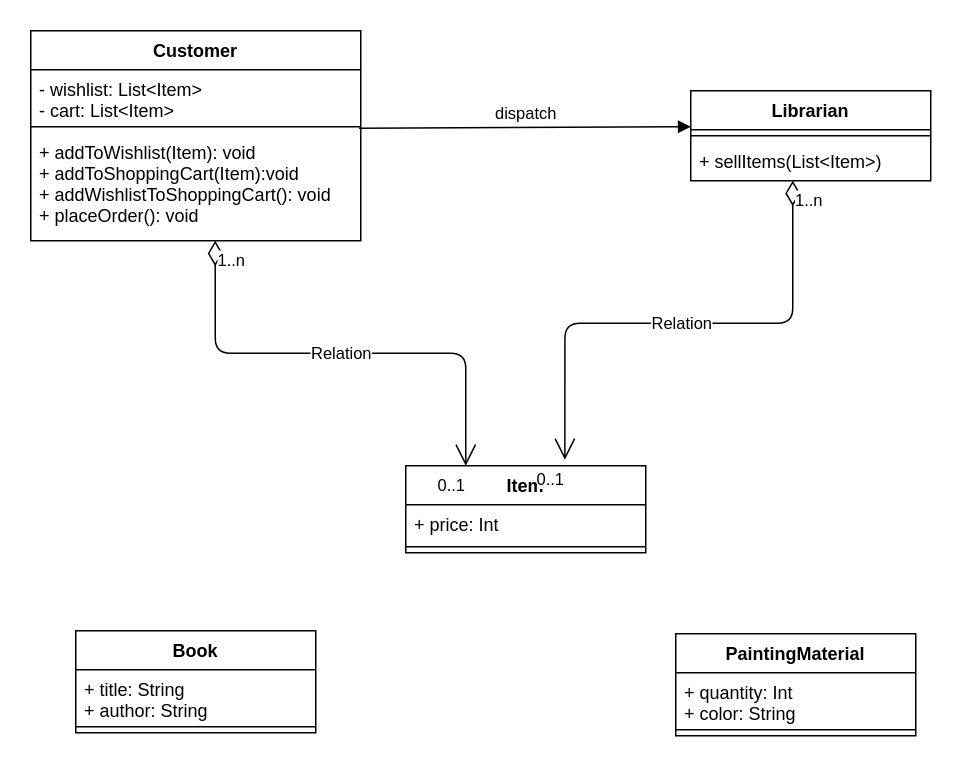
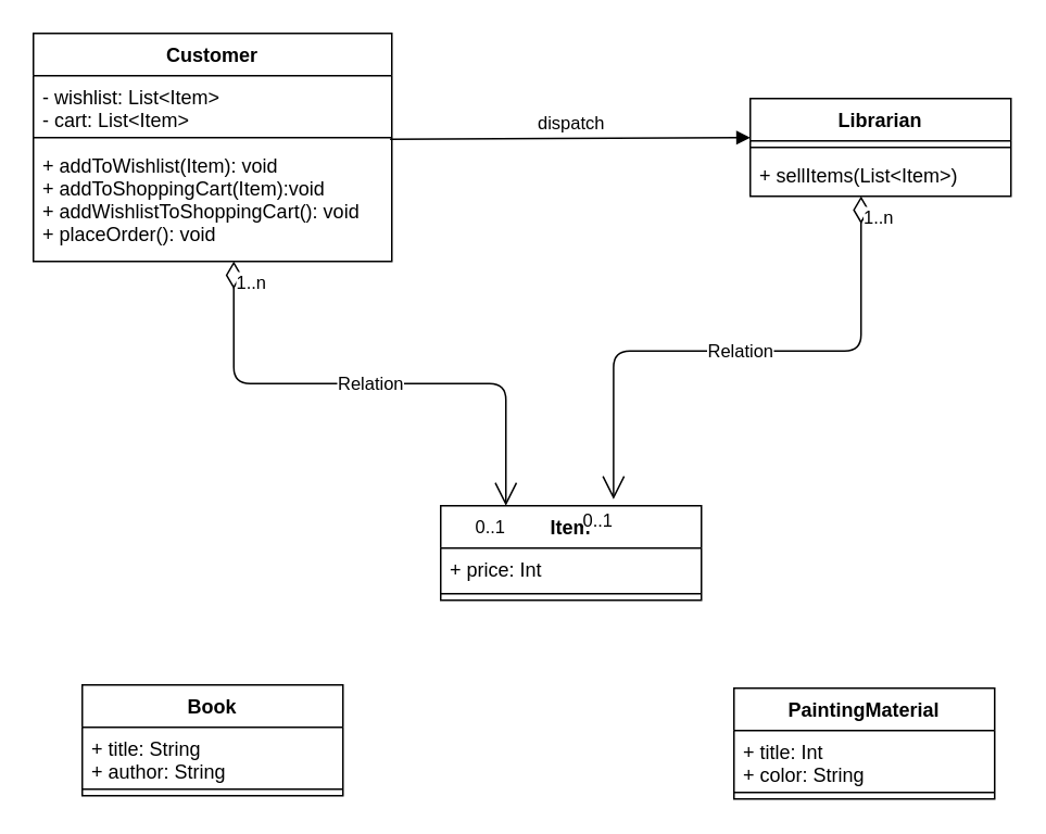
  <mxCell id="0" />
  <mxCell id="1" parent="0" />
  <mxCell id="2" value="Customer" style="swimlane;fontStyle=1;align=center;verticalAlign=top;childLayout=stackLayout;horizontal=1;startSize=26;horizontalStack=0;resizeParent=1;resizeParentMax=0;resizeLast=0;collapsible=1;marginBottom=0;" vertex="1" parent="1"><mxGeometry x="20" y="20" width="220" height="140" as="geometry" /></mxCell>
  <mxCell id="3" value="- wishlist: List&lt;Item&gt;&#10;- cart: List&lt;Item&gt;" style="text;strokeColor=none;fillColor=none;align=left;verticalAlign=top;spacingLeft=4;spacingRight=4;overflow=hidden;rotatable=0;points=[[0,0.5],[1,0.5]];portConstraint=eastwest;" vertex="1" parent="2"><mxGeometry y="26" width="220" height="34" as="geometry" /></mxCell>
  <mxCell id="4" value="" style="line;strokeWidth=1;fillColor=none;align=left;verticalAlign=middle;spacingTop=-1;spacingLeft=3;spacingRight=3;rotatable=0;labelPosition=right;points=[];portConstraint=eastwest;" vertex="1" parent="2"><mxGeometry y="60" width="220" height="8" as="geometry" /></mxCell>
  <mxCell id="5" value="+ addToWishlist(Item): void&#10;+ addToShoppingCart(Item):void&#10;+ addWishlistToShoppingCart(): void&#10;+ placeOrder(): void" style="text;strokeColor=none;fillColor=none;align=left;verticalAlign=top;spacingLeft=4;spacingRight=4;overflow=hidden;rotatable=0;points=[[0,0.5],[1,0.5]];portConstraint=eastwest;" vertex="1" parent="2"><mxGeometry y="68" width="220" height="72" as="geometry" /></mxCell>
  <mxCell id="6" value="Librarian" style="swimlane;fontStyle=1;align=center;verticalAlign=top;childLayout=stackLayout;horizontal=1;startSize=26;horizontalStack=0;resizeParent=1;resizeParentMax=0;resizeLast=0;collapsible=1;marginBottom=0;" vertex="1" parent="1"><mxGeometry x="460" y="60" width="160" height="60" as="geometry" /></mxCell>
  <mxCell id="7" value="" style="line;strokeWidth=1;fillColor=none;align=left;verticalAlign=middle;spacingTop=-1;spacingLeft=3;spacingRight=3;rotatable=0;labelPosition=right;points=[];portConstraint=eastwest;" vertex="1" parent="6"><mxGeometry y="26" width="160" height="8" as="geometry" /></mxCell>
  <mxCell id="8" value="+ sellItems(List&lt;Item&gt;)" style="text;strokeColor=none;fillColor=none;align=left;verticalAlign=top;spacingLeft=4;spacingRight=4;overflow=hidden;rotatable=0;points=[[0,0.5],[1,0.5]];portConstraint=eastwest;" vertex="1" parent="6"><mxGeometry y="34" width="160" height="26" as="geometry" /></mxCell>
  <mxCell id="9" value="Item" style="swimlane;fontStyle=1;align=center;verticalAlign=top;childLayout=stackLayout;horizontal=1;startSize=26;horizontalStack=0;resizeParent=1;resizeParentMax=0;resizeLast=0;collapsible=1;marginBottom=0;" vertex="1" parent="1"><mxGeometry x="270" y="310" width="160" height="58" as="geometry" /></mxCell>
  <mxCell id="10" value="+ price: Int" style="text;strokeColor=none;fillColor=none;align=left;verticalAlign=top;spacingLeft=4;spacingRight=4;overflow=hidden;rotatable=0;points=[[0,0.5],[1,0.5]];portConstraint=eastwest;" vertex="1" parent="9"><mxGeometry y="26" width="160" height="24" as="geometry" /></mxCell>
  <mxCell id="11" value="" style="line;strokeWidth=1;fillColor=none;align=left;verticalAlign=middle;spacingTop=-1;spacingLeft=3;spacingRight=3;rotatable=0;labelPosition=right;points=[];portConstraint=eastwest;" vertex="1" parent="9"><mxGeometry y="50" width="160" height="8" as="geometry" /></mxCell>
  <mxCell id="12" value="Book" style="swimlane;fontStyle=1;align=center;verticalAlign=top;childLayout=stackLayout;horizontal=1;startSize=26;horizontalStack=0;resizeParent=1;resizeParentMax=0;resizeLast=0;collapsible=1;marginBottom=0;" vertex="1" parent="1"><mxGeometry x="50" y="420" width="160" height="68" as="geometry" /></mxCell>
  <mxCell id="13" value="+ title: String&#10;+ author: String" style="text;strokeColor=none;fillColor=none;align=left;verticalAlign=top;spacingLeft=4;spacingRight=4;overflow=hidden;rotatable=0;points=[[0,0.5],[1,0.5]];portConstraint=eastwest;" vertex="1" parent="12"><mxGeometry y="26" width="160" height="34" as="geometry" /></mxCell>
  <mxCell id="14" value="" style="line;strokeWidth=1;fillColor=none;align=left;verticalAlign=middle;spacingTop=-1;spacingLeft=3;spacingRight=3;rotatable=0;labelPosition=right;points=[];portConstraint=eastwest;" vertex="1" parent="12"><mxGeometry y="60" width="160" height="8" as="geometry" /></mxCell>
  <mxCell id="15" value="PaintingMaterial" style="swimlane;fontStyle=1;align=center;verticalAlign=top;childLayout=stackLayout;horizontal=1;startSize=26;horizontalStack=0;resizeParent=1;resizeParentMax=0;resizeLast=0;collapsible=1;marginBottom=0;" vertex="1" parent="1"><mxGeometry x="450" y="422" width="160" height="68" as="geometry" /></mxCell>
- <mxCell id="16" value="+ quantity: Int&#10;+ color: String" style="text;strokeColor=none;fillColor=none;align=left;verticalAlign=top;spacingLeft=4;spacingRight=4;overflow=hidden;rotatable=0;points=[[0,0.5],[1,0.5]];portConstraint=eastwest;" vertex="1" parent="15"><mxGeometry y="26" width="160" height="34" as="geometry" /></mxCell>
+ <mxCell id="16" value="+ title: Int&#10;+ color: String" style="text;strokeColor=none;fillColor=none;align=left;verticalAlign=top;spacingLeft=4;spacingRight=4;overflow=hidden;rotatable=0;points=[[0,0.5],[1,0.5]];portConstraint=eastwest;" vertex="1" parent="15"><mxGeometry y="26" width="160" height="34" as="geometry" /></mxCell>
  <mxCell id="17" value="" style="line;strokeWidth=1;fillColor=none;align=left;verticalAlign=middle;spacingTop=-1;spacingLeft=3;spacingRight=3;rotatable=0;labelPosition=right;points=[];portConstraint=eastwest;" vertex="1" parent="15"><mxGeometry y="60" width="160" height="8" as="geometry" /></mxCell>
  <mxCell id="18" value="Relation" style="endArrow=open;html=1;endSize=12;startArrow=diamondThin;startSize=14;startFill=0;edgeStyle=orthogonalEdgeStyle;exitX=0.425;exitY=1;exitDx=0;exitDy=0;exitPerimeter=0;entryX=0.663;entryY=-0.069;entryDx=0;entryDy=0;entryPerimeter=0;" edge="1" parent="1" source="8" target="9"><mxGeometry relative="1" as="geometry"><mxPoint x="430" y="170" as="sourcePoint" /><mxPoint x="590" y="170" as="targetPoint" /></mxGeometry></mxCell>
  <mxCell id="19" value="1..n" style="edgeLabel;resizable=0;html=1;align=left;verticalAlign=top;" connectable="0" vertex="1" parent="18"><mxGeometry x="-1" relative="1" as="geometry" /></mxCell>
  <mxCell id="20" value="0..1" style="edgeLabel;resizable=0;html=1;align=right;verticalAlign=top;" connectable="0" vertex="1" parent="18"><mxGeometry x="1" relative="1" as="geometry" /></mxCell>
  <mxCell id="21" value="Relation" style="endArrow=open;html=1;endSize=12;startArrow=diamondThin;startSize=14;startFill=0;edgeStyle=orthogonalEdgeStyle;exitX=0.559;exitY=1;exitDx=0;exitDy=0;exitPerimeter=0;entryX=0.25;entryY=0;entryDx=0;entryDy=0;" edge="1" parent="1" source="5" target="9"><mxGeometry relative="1" as="geometry"><mxPoint x="538" y="130" as="sourcePoint" /><mxPoint x="386.08" y="315.998" as="targetPoint" /></mxGeometry></mxCell>
  <mxCell id="22" value="1..n" style="edgeLabel;resizable=0;html=1;align=left;verticalAlign=top;" connectable="0" vertex="1" parent="21"><mxGeometry x="-1" relative="1" as="geometry" /></mxCell>
  <mxCell id="23" value="0..1" style="edgeLabel;resizable=0;html=1;align=right;verticalAlign=top;" connectable="0" vertex="1" parent="21"><mxGeometry x="1" relative="1" as="geometry" /></mxCell>
  <mxCell id="24" value="dispatch" style="html=1;verticalAlign=bottom;endArrow=block;exitX=0.995;exitY=-0.042;exitDx=0;exitDy=0;exitPerimeter=0;entryX=0;entryY=0.4;entryDx=0;entryDy=0;entryPerimeter=0;" edge="1" parent="1" source="5" target="6"><mxGeometry width="80" relative="1" as="geometry"><mxPoint x="330" y="50" as="sourcePoint" /><mxPoint x="410" y="50" as="targetPoint" /></mxGeometry></mxCell>
